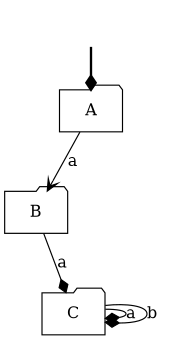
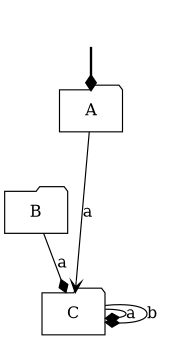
  digraph {
    rankdir=TB
    node [shape=folder]
    edge [arrowhead=diamond]
    fake [style=invisible shape=""]
    A [root=true]
    B
    C
    fake -> A [style=bold]
-   A -> B [arrowhead=vee label=a]
+   A -> C [arrowhead=vee label=a]
    B -> C [label=a]
    C -> C [label=a]
    C -> C [label=b]
  }
